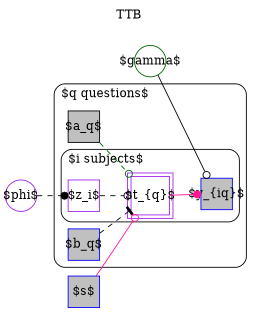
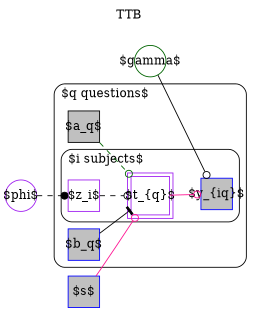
  digraph {
    compound=true
    label=TTB
    labelloc=t
    newrank=true
    rankdir=LR
    node [color=purple fixedsize=true lblstyle="font=\small" margin=0 shape=square]
    edge [arrowhead=odot color=black style=solid]
    n1 [height=0.5 label="$z_i$" width=0.5]
    n2 [height=0.5 label="$t_{q}$" peripheries=2 width=0.5]
    n3 [color=blue fillcolor=gray height=0.5 label="$y_{iq}$" style=filled width=0.5]
    n4 [color=black fillcolor=gray height=0.5 label="$a_q$" style=filled width=0.5]
    n5 [color=blue fillcolor=gray height=0.5 label="$b_q$" style=filled width=0.5]
    n6 [height=0.5 label="$phi$" shape=circle width=0.5]
    n7 [color=blue fillcolor=gray height=0.5 label="$s$" style=filled width=0.5]
    n8 [color=darkgreen height=0.5 label="$gamma$" shape=circle width=0.5]
    subgraph cluster_1 {
      label="$q questions$"
      labeljust=l
      lblstyle="font=\small"
      style=rounded
      n4
      n5
      subgraph cluster_2 {
        label="$i subjects$"
        labeljust=l
        lblstyle="font=\small"
        style=rounded
        n1
        n2
        n3
      }
    }
    n1 -> n2 [style=dashed]
-   n2 -> n3 [arrowhead=dot color=deeppink]
+   n2 -> n3 [color=deeppink]
    n4 -> n2 [color=darkgreen style=dashed]
-   n5 -> n2 [arrowhead=tee style=dashed]
+   n5 -> n2 [arrowhead=tee]
    n6 -> n1 [arrowhead=dot style=dashed]
    n7 -> n2 [color=deeppink]
    n8 -> n3
  }
